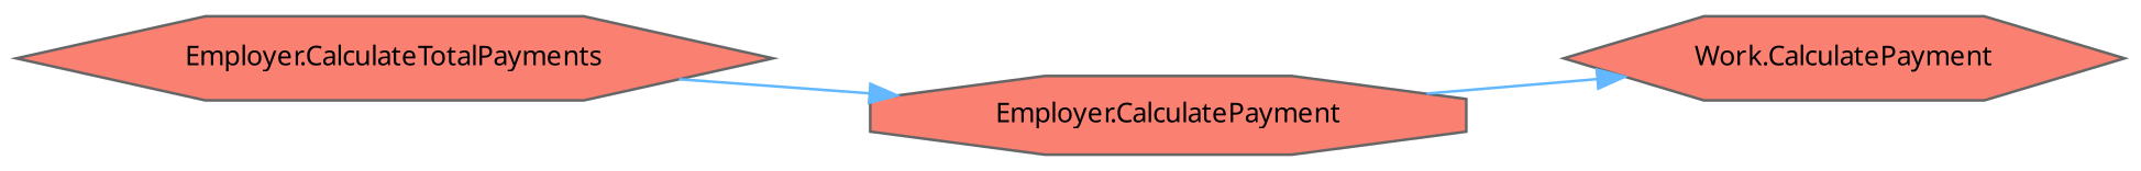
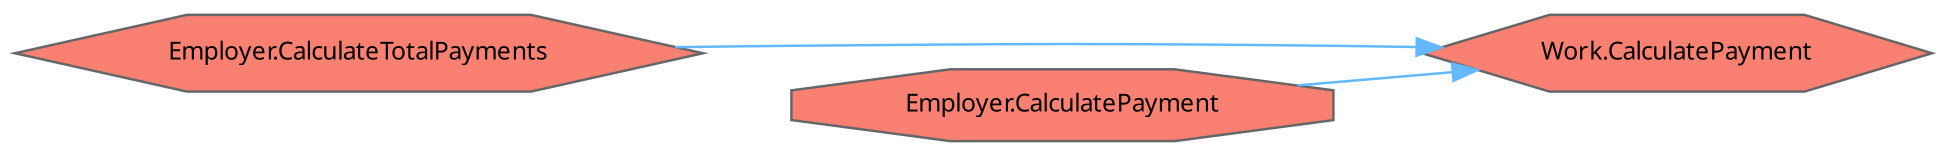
  digraph {
    fontname="Noto Sans"
    rankdir=RL
    node [color=grey40 fillcolor=salmon fontname="Noto Sans" fontsize=10 shape=hexagon style=filled]
    edge [color=steelblue1 dir=back fontname="Noto Sans" fontsize=10 labelfontname=Helvetica labelfontsize=10 style=solid]
    n1 [color=gray40 fontcolor=black height=0.2 label="Work.CalculatePayment" width=0.4]
    n2 [height=0.2 label="Employer.CalculateTotalPayments" width=0.4]
    n3 [height=0.2 label="Employer.CalculatePayment" shape=octagon width=0.4]
-   n3 -> n2
+   n1 -> n2
    n1 -> n3
  }
